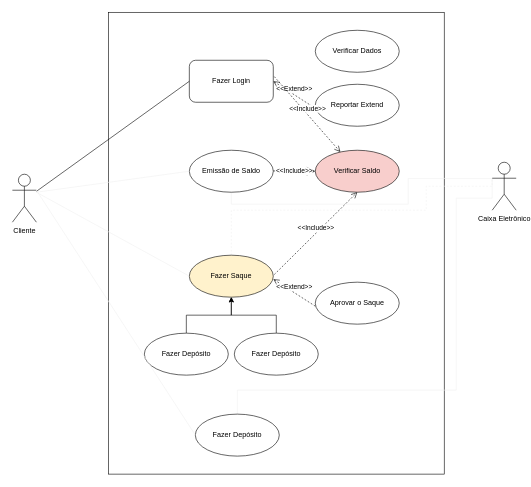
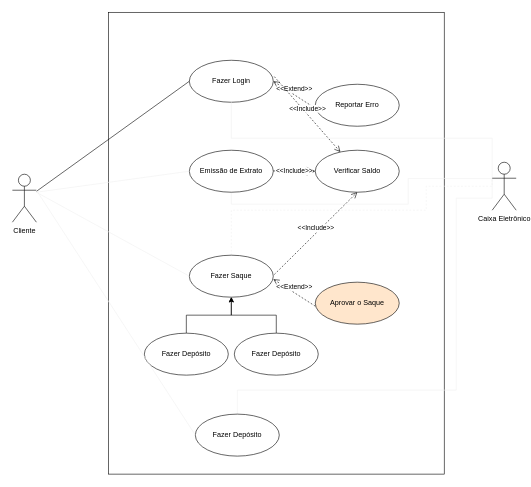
  <mxCell id="0" />
  <mxCell id="1" parent="0" />
  <mxCell id="2" value="" style="rounded=0;whiteSpace=wrap;html=1;" parent="1" vertex="1"><mxGeometry x="180" y="20" width="560" height="770" as="geometry" /></mxCell>
  <mxCell id="3" value="Cliente" style="shape=umlActor;verticalLabelPosition=bottom;verticalAlign=top;html=1;outlineConnect=0;" parent="1" vertex="1"><mxGeometry x="20" y="290" width="40" height="80" as="geometry" /></mxCell>
- <mxCell id="4" value="Fazer Login" style="whiteSpace=wrap;html=1;rounded=1;" parent="1" vertex="1"><mxGeometry x="315" y="100" width="140" height="70" as="geometry" /></mxCell>
- <mxCell id="5" value="Verificar Dados" style="ellipse;whiteSpace=wrap;html=1;" parent="1" vertex="1"><mxGeometry x="525" y="50" width="140" height="70" as="geometry" /></mxCell>
- <mxCell id="6" value="Reportar Extend" style="ellipse;whiteSpace=wrap;html=1;" parent="1" vertex="1"><mxGeometry x="525" y="140" width="140" height="70" as="geometry" /></mxCell>
+ <mxCell id="4" value="Fazer Login" style="ellipse;whiteSpace=wrap;html=1;" parent="1" vertex="1"><mxGeometry x="315" y="100" width="140" height="70" as="geometry" /></mxCell>
+ <mxCell id="6" value="Reportar Erro" style="ellipse;whiteSpace=wrap;html=1;" parent="1" vertex="1"><mxGeometry x="525" y="140" width="140" height="70" as="geometry" /></mxCell>
  <mxCell id="7" value="&amp;lt;&amp;lt;Extend&amp;gt;&amp;gt;" style="html=1;verticalAlign=bottom;endArrow=open;dashed=1;endSize=8;entryX=1;entryY=0.5;entryDx=0;entryDy=0;" parent="1" target="4" edge="1"><mxGeometry relative="1" as="geometry"><mxPoint x="525" y="180" as="sourcePoint" /><mxPoint x="445" y="180" as="targetPoint" /></mxGeometry></mxCell>
  <mxCell id="8" value="&amp;lt;&amp;lt;Include&amp;gt;&amp;gt;" style="html=1;verticalAlign=bottom;endArrow=open;dashed=1;endSize=8;exitX=1.012;exitY=0.389;exitDx=0;exitDy=0;exitPerimeter=0;" parent="1" source="4" target="13" edge="1"><mxGeometry relative="1" as="geometry"><mxPoint x="475" y="210" as="sourcePoint" /><mxPoint x="515" y="190" as="targetPoint" /></mxGeometry></mxCell>
+ <mxCell id="9" style="edgeStyle=orthogonalEdgeStyle;rounded=0;orthogonalLoop=1;jettySize=auto;html=1;exitX=0;exitY=0.333;exitDx=0;exitDy=0;exitPerimeter=0;startArrow=none;startFill=0;endArrow=none;endFill=0;strokeColor=#f0f0f0;entryX=0.5;entryY=1;entryDx=0;entryDy=0;" parent="1" source="11" target="4" edge="1"><mxGeometry relative="1" as="geometry"><mxPoint x="700" y="240" as="targetPoint" /><Array as="points"><mxPoint x="820" y="230" /><mxPoint x="385" y="230" /></Array></mxGeometry></mxCell>
  <mxCell id="10" style="edgeStyle=orthogonalEdgeStyle;rounded=0;orthogonalLoop=1;jettySize=auto;html=1;startArrow=none;startFill=0;endArrow=none;endFill=0;strokeColor=#f0f0f0;entryX=0.5;entryY=1;entryDx=0;entryDy=0;" parent="1" target="12" edge="1"><mxGeometry relative="1" as="geometry"><mxPoint x="390" y="340" as="targetPoint" /><mxPoint x="820" y="300" as="sourcePoint" /><Array as="points"><mxPoint x="680" y="297" /><mxPoint x="680" y="340" /><mxPoint x="385" y="340" /></Array></mxGeometry></mxCell>
  <mxCell id="11" value="Caixa Eletrônico" style="shape=umlActor;verticalLabelPosition=bottom;verticalAlign=top;html=1;outlineConnect=0;" parent="1" vertex="1"><mxGeometry x="820" y="270" width="40" height="80" as="geometry" /></mxCell>
- <mxCell id="12" value="Emissão de Saldo" style="ellipse;whiteSpace=wrap;html=1;" parent="1" vertex="1"><mxGeometry x="315" y="250" width="140" height="70" as="geometry" /></mxCell>
- <mxCell id="13" value="Verificar Saldo" style="ellipse;whiteSpace=wrap;html=1;fillColor=#f8cecc;" parent="1" vertex="1"><mxGeometry x="525" y="250" width="140" height="70" as="geometry" /></mxCell>
+ <mxCell id="12" value="Emissão de Extrato" style="ellipse;whiteSpace=wrap;html=1;" parent="1" vertex="1"><mxGeometry x="315" y="250" width="140" height="70" as="geometry" /></mxCell>
+ <mxCell id="13" value="Verificar Saldo" style="ellipse;whiteSpace=wrap;html=1;" parent="1" vertex="1"><mxGeometry x="525" y="250" width="140" height="70" as="geometry" /></mxCell>
  <mxCell id="14" style="edgeStyle=orthogonalEdgeStyle;rounded=0;orthogonalLoop=1;jettySize=auto;html=1;exitX=0.5;exitY=0;exitDx=0;exitDy=0;startArrow=none;startFill=0;endArrow=none;endFill=0;strokeColor=#f0f0f0;entryX=0;entryY=0.333;entryDx=0;entryDy=0;entryPerimeter=0;dashed=1;" parent="1" source="15" target="11" edge="1"><mxGeometry relative="1" as="geometry"><mxPoint x="780" y="330" as="targetPoint" /><Array as="points"><mxPoint x="385" y="350" /><mxPoint x="710" y="350" /><mxPoint x="710" y="310" /><mxPoint x="820" y="310" /></Array></mxGeometry></mxCell>
- <mxCell id="15" value="Fazer Saque" style="ellipse;whiteSpace=wrap;html=1;fillColor=#fff2cc;" parent="1" vertex="1"><mxGeometry x="315" y="425" width="140" height="70" as="geometry" /></mxCell>
+ <mxCell id="15" value="Fazer Saque" style="ellipse;whiteSpace=wrap;html=1;" parent="1" vertex="1"><mxGeometry x="315" y="425" width="140" height="70" as="geometry" /></mxCell>
  <mxCell id="16" value="" style="edgeStyle=orthogonalEdgeStyle;rounded=0;orthogonalLoop=1;jettySize=auto;html=1;" parent="1" source="17" target="15" edge="1"><mxGeometry relative="1" as="geometry" /></mxCell>
  <mxCell id="17" value="Fazer Depósito" style="ellipse;whiteSpace=wrap;html=1;" parent="1" vertex="1"><mxGeometry x="240" y="555" width="140" height="70" as="geometry" /></mxCell>
  <mxCell id="18" value="&amp;lt;&amp;lt;Include&amp;gt;&amp;gt;" style="endArrow=open;endSize=12;dashed=1;html=1;" parent="1" edge="1"><mxGeometry width="160" relative="1" as="geometry"><mxPoint x="455" y="284.5" as="sourcePoint" /><mxPoint x="525" y="285" as="targetPoint" /></mxGeometry></mxCell>
- <mxCell id="19" value="Aprovar o Saque" style="ellipse;whiteSpace=wrap;html=1;" parent="1" vertex="1"><mxGeometry x="525" y="470" width="140" height="70" as="geometry" /></mxCell>
+ <mxCell id="19" value="Aprovar o Saque" style="ellipse;whiteSpace=wrap;html=1;fillColor=#ffe6cc;" parent="1" vertex="1"><mxGeometry x="525" y="470" width="140" height="70" as="geometry" /></mxCell>
  <mxCell id="20" value="&amp;lt;&amp;lt;Extend&amp;gt;&amp;gt;" style="html=1;verticalAlign=bottom;endArrow=open;dashed=1;endSize=8;entryX=1;entryY=0.5;entryDx=0;entryDy=0;" parent="1" edge="1"><mxGeometry relative="1" as="geometry"><mxPoint x="525" y="510" as="sourcePoint" /><mxPoint x="455" y="465" as="targetPoint" /></mxGeometry></mxCell>
  <mxCell id="21" value="&amp;lt;&amp;lt;Include&amp;gt;&amp;gt;" style="html=1;verticalAlign=bottom;endArrow=open;dashed=1;endSize=8;exitX=1.012;exitY=0.389;exitDx=0;exitDy=0;exitPerimeter=0;entryX=0.5;entryY=1;entryDx=0;entryDy=0;" parent="1" target="13" edge="1"><mxGeometry relative="1" as="geometry"><mxPoint x="456.68" y="457.23" as="sourcePoint" /><mxPoint x="522.9" y="420.67" as="targetPoint" /></mxGeometry></mxCell>
  <mxCell id="22" style="edgeStyle=orthogonalEdgeStyle;rounded=0;orthogonalLoop=1;jettySize=auto;html=1;exitX=0.5;exitY=0;exitDx=0;exitDy=0;startArrow=none;startFill=0;endArrow=none;endFill=0;strokeColor=#f0f0f0;" parent="1" source="23" edge="1"><mxGeometry relative="1" as="geometry"><mxPoint x="820" y="300" as="targetPoint" /><Array as="points"><mxPoint x="395" y="650" /><mxPoint x="760" y="650" /><mxPoint x="760" y="330" /><mxPoint x="820" y="330" /></Array></mxGeometry></mxCell>
  <mxCell id="23" value="Fazer Depósito" style="ellipse;whiteSpace=wrap;html=1;" parent="1" vertex="1"><mxGeometry x="325" y="690" width="140" height="70" as="geometry" /></mxCell>
  <mxCell id="24" style="edgeStyle=orthogonalEdgeStyle;rounded=0;orthogonalLoop=1;jettySize=auto;html=1;exitX=0.5;exitY=0;exitDx=0;exitDy=0;entryX=0.5;entryY=1;entryDx=0;entryDy=0;" parent="1" source="25" target="15" edge="1"><mxGeometry relative="1" as="geometry" /></mxCell>
  <mxCell id="25" value="Fazer Depósito" style="ellipse;whiteSpace=wrap;html=1;" parent="1" vertex="1"><mxGeometry x="390" y="555" width="140" height="70" as="geometry" /></mxCell>
  <mxCell id="26" value="" style="html=1;verticalAlign=bottom;endArrow=none;entryX=0;entryY=0.5;entryDx=0;entryDy=0;endFill=0;" parent="1" target="4" edge="1"><mxGeometry width="80" relative="1" as="geometry"><mxPoint x="60" y="318.57" as="sourcePoint" /><mxPoint x="140" y="318.57" as="targetPoint" /></mxGeometry></mxCell>
  <mxCell id="27" value="" style="html=1;verticalAlign=bottom;endArrow=none;strokeColor=#f0f0f0;entryX=0;entryY=0.5;entryDx=0;entryDy=0;endFill=0;" parent="1" target="12" edge="1"><mxGeometry width="80" relative="1" as="geometry"><mxPoint x="60" y="320" as="sourcePoint" /><mxPoint x="260" y="145" as="targetPoint" /></mxGeometry></mxCell>
  <mxCell id="28" value="" style="html=1;verticalAlign=bottom;endArrow=none;strokeColor=#f0f0f0;entryX=0;entryY=0.5;entryDx=0;entryDy=0;endFill=0;" parent="1" target="15" edge="1"><mxGeometry width="80" relative="1" as="geometry"><mxPoint x="60" y="320" as="sourcePoint" /><mxPoint x="260" y="295" as="targetPoint" /></mxGeometry></mxCell>
  <mxCell id="29" value="" style="html=1;verticalAlign=bottom;endArrow=none;strokeColor=#f0f0f0;exitX=1;exitY=0.333;exitDx=0;exitDy=0;exitPerimeter=0;entryX=0;entryY=0.5;entryDx=0;entryDy=0;endFill=0;" parent="1" source="3" target="23" edge="1"><mxGeometry width="80" relative="1" as="geometry"><mxPoint x="70" y="330" as="sourcePoint" /><mxPoint x="140" y="680" as="targetPoint" /></mxGeometry></mxCell>
